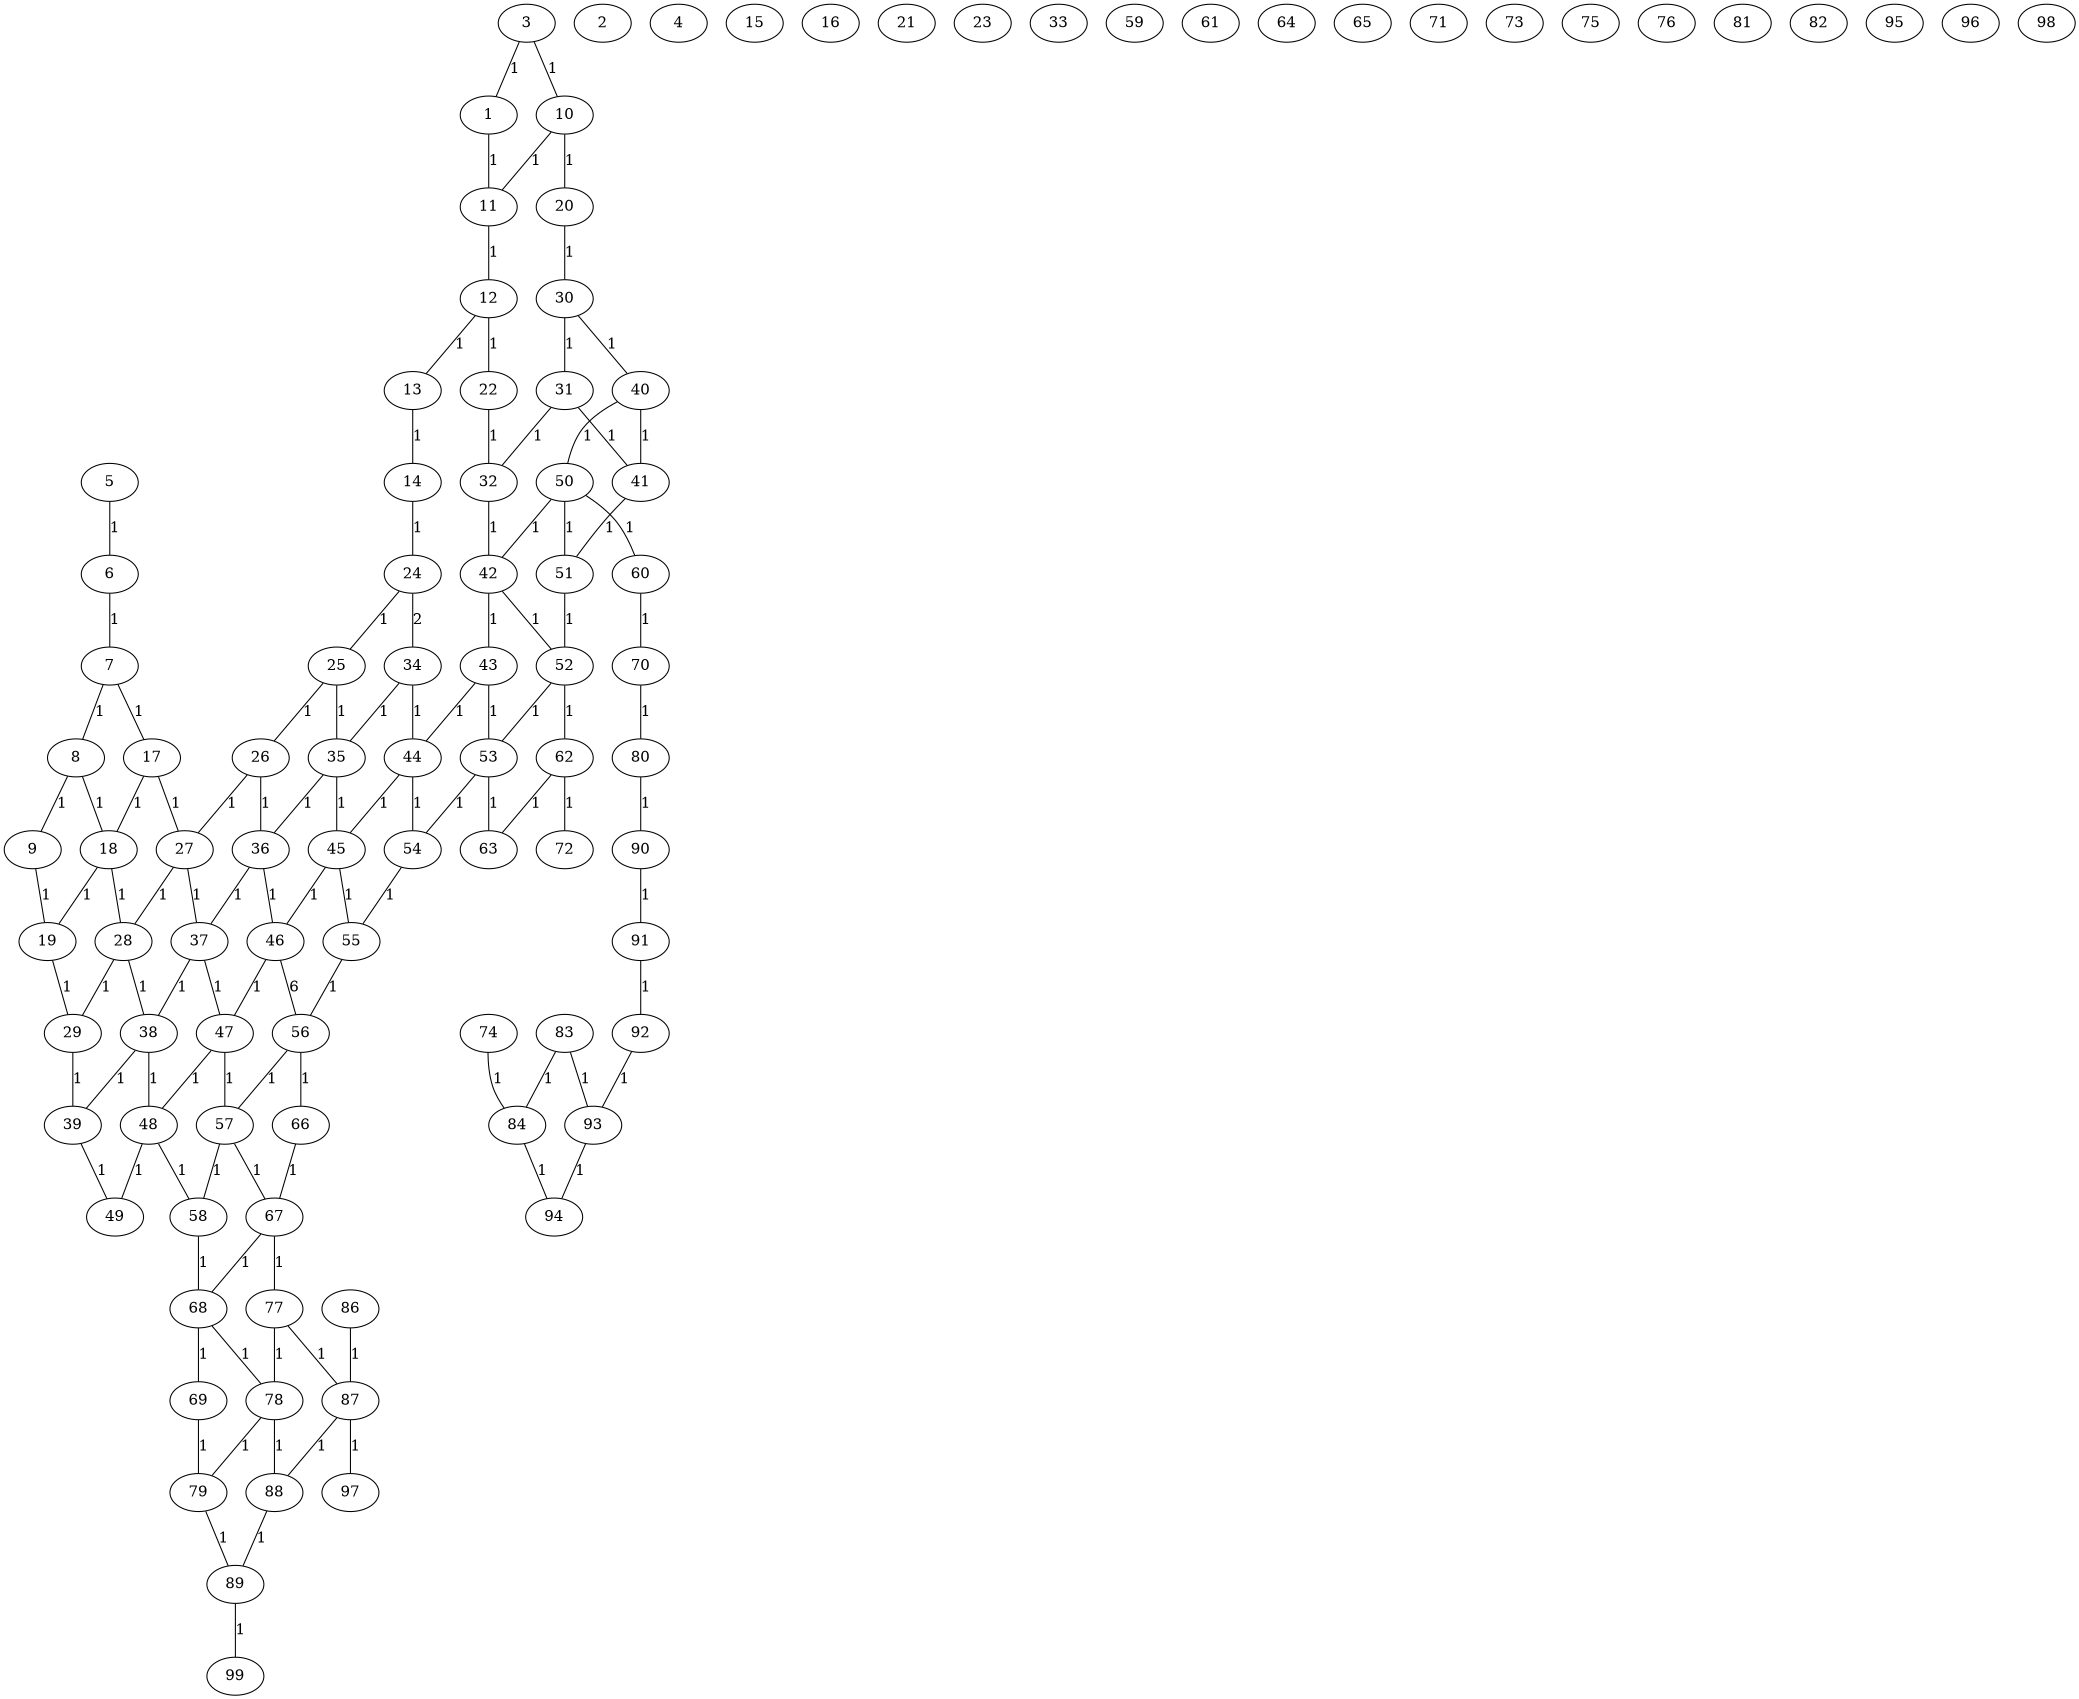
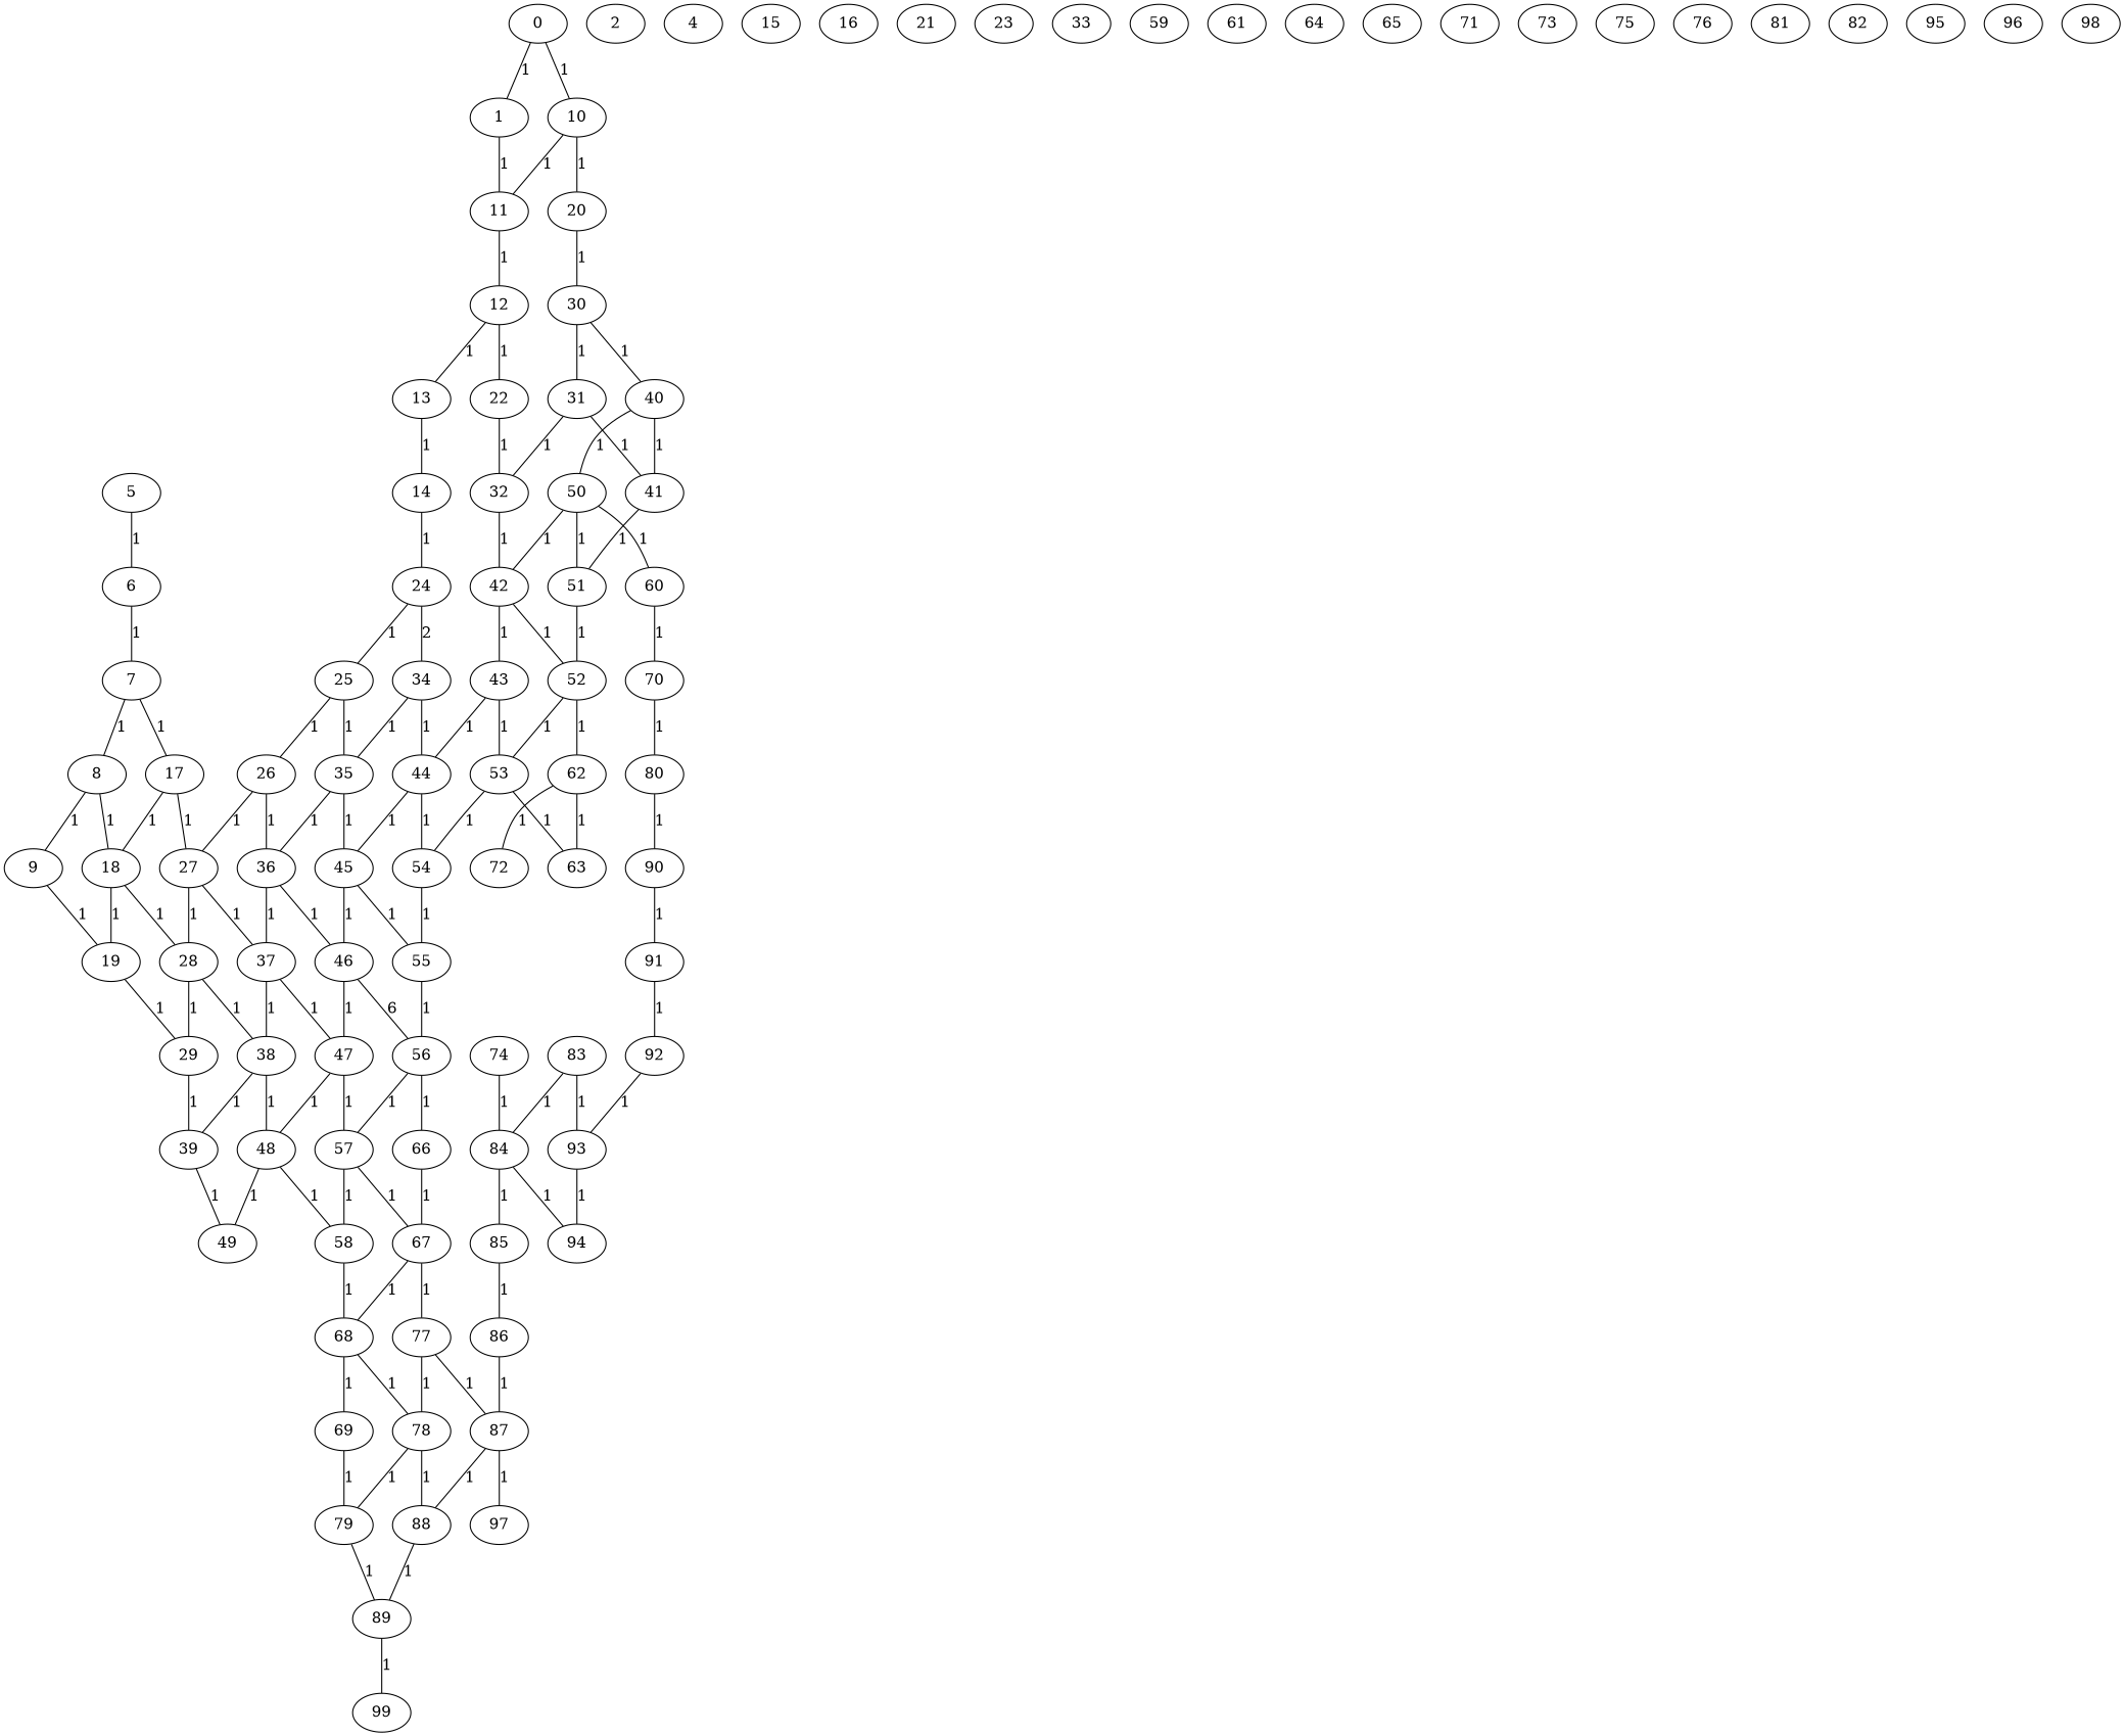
  graph {
-   0 [label=3]
+   0
    1
    10
    11
    20
    12
    2
    13
    14
    4
    5
    6
    7
    8
    17
    9
    18
    27
    19
    28
    29
    30
    22
    32
    24
    25
    34
    15
    16
    37
    38
    39
    31
    40
    21
    42
    23
    26
    35
    44
    36
    45
    46
    47
    48
    49
    41
    50
    51
    43
    52
    33
    54
    55
    56
    57
    58
    60
    53
    62
    63
    66
    67
    68
    70
    72
    77
    69
    78
    59
    80
    61
    64
    65
    87
    79
    88
    89
    90
    71
    73
    74
    84
+   85
    94
    75
    76
    97
    99
    91
    81
    82
    83
    93
    86
    92
    95
    96
    98
    0 -- 1 [label=1]
    0 -- 10 [label=1]
    1 -- 11 [label=1]
    10 -- 11 [label=1]
    10 -- 20 [label=1]
    11 -- 12 [label=1]
    20 -- 30 [label=1]
    12 -- 13 [label=1]
    12 -- 22 [label=1]
    13 -- 14 [label=1]
    14 -- 24 [label=1]
    5 -- 6 [label=1]
    6 -- 7 [label=1]
    7 -- 8 [label=1]
    7 -- 17 [label=1]
    8 -- 9 [label=1]
    8 -- 18 [label=1]
    17 -- 18 [label=1]
    17 -- 27 [label=1]
    9 -- 19 [label=1]
    18 -- 19 [label=1]
    18 -- 28 [label=1]
    27 -- 28 [label=1]
    27 -- 37 [label=1]
    19 -- 29 [label=1]
    28 -- 29 [label=1]
    28 -- 38 [label=1]
    29 -- 39 [label=1]
    30 -- 31 [label=1]
    30 -- 40 [label=1]
    22 -- 32 [label=1]
    32 -- 42 [label=1]
    24 -- 25 [label=1]
    24 -- 34 [label=2]
    25 -- 26 [label=1]
    25 -- 35 [label=1]
    34 -- 35 [label=1]
    34 -- 44 [label=1]
    37 -- 38 [label=1]
    37 -- 47 [label=1]
    38 -- 39 [label=1]
    38 -- 48 [label=1]
    39 -- 49 [label=1]
    31 -- 32 [label=1]
    31 -- 41 [label=1]
    40 -- 41 [label=1]
    40 -- 50 [label=1]
    42 -- 43 [label=1]
    42 -- 52 [label=1]
    26 -- 27 [label=1]
    26 -- 36 [label=1]
    35 -- 36 [label=1]
    35 -- 45 [label=1]
    44 -- 45 [label=1]
    44 -- 54 [label=1]
    36 -- 37 [label=1]
    36 -- 46 [label=1]
    45 -- 46 [label=1]
    45 -- 55 [label=1]
    46 -- 47 [label=1]
    46 -- 56 [label=6]
    47 -- 48 [label=1]
    47 -- 57 [label=1]
    48 -- 49 [label=1]
    48 -- 58 [label=1]
    41 -- 51 [label=1]
    50 -- 42 [label=1]
    50 -- 51 [label=1]
    50 -- 60 [label=1]
    51 -- 52 [label=1]
    43 -- 44 [label=1]
    43 -- 53 [label=1]
    52 -- 53 [label=1]
    52 -- 62 [label=1]
    54 -- 55 [label=1]
    55 -- 56 [label=1]
    56 -- 57 [label=1]
    56 -- 66 [label=1]
    57 -- 58 [label=1]
    57 -- 67 [label=1]
    58 -- 68 [label=1]
    60 -- 70 [label=1]
    53 -- 54 [label=1]
    53 -- 63 [label=1]
    62 -- 63 [label=1]
    62 -- 72 [label=1]
    66 -- 67 [label=1]
    67 -- 68 [label=1]
    67 -- 77 [label=1]
    68 -- 69 [label=1]
    68 -- 78 [label=1]
    70 -- 80 [label=1]
    77 -- 78 [label=1]
    77 -- 87 [label=1]
    69 -- 79 [label=1]
    78 -- 79 [label=1]
    78 -- 88 [label=1]
    80 -- 90 [label=1]
    87 -- 88 [label=1]
    87 -- 97 [label=1]
    79 -- 89 [label=1]
    88 -- 89 [label=1]
    89 -- 99 [label=1]
    90 -- 91 [label=1]
    74 -- 84 [label=1]
+   84 -- 85 [label=1]
    84 -- 94 [label=1]
+   85 -- 86 [label=1]
    91 -- 92 [label=1]
    83 -- 84 [label=1]
    83 -- 93 [label=1]
    93 -- 94 [label=1]
    86 -- 87 [label=1]
    92 -- 93 [label=1]
  }
